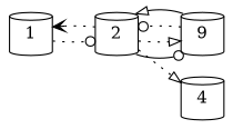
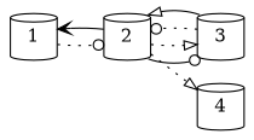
  digraph {
    rankdir=LR
    node [shape=cylinder]
    edge [arrowhead=odot style=dotted]
    1 [width=0.5]
    2 [width=0.5]
-   3 [width=0.5 label=9]
+   3 [width=0.5]
    4 [width=0.5]
    subgraph sub_1 {
      style=invis
      1
      2
      3
      4
    }
    1 -> 2
-   2 -> 1 [arrowhead=vee]
+   2 -> 1 [arrowhead=vee style=""]
    2 -> 3 [style=""]
    2 -> 3 [arrowhead=onormal]
    2 -> 4 [arrowhead=onormal]
    3 -> 2
    3 -> 2 [arrowhead=onormal style=""]
  }
